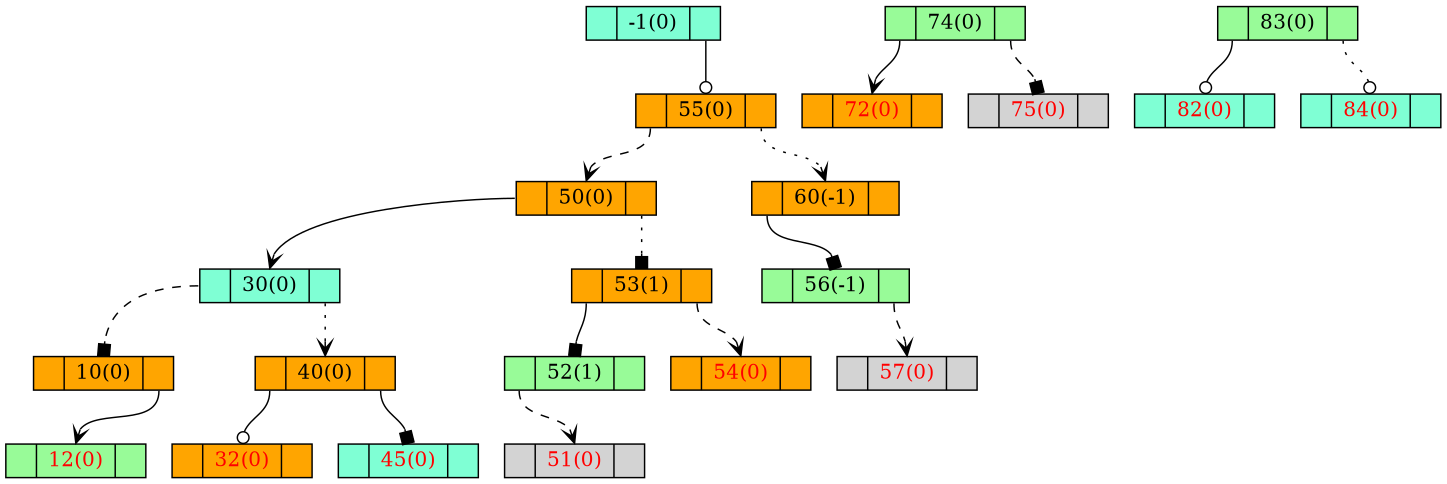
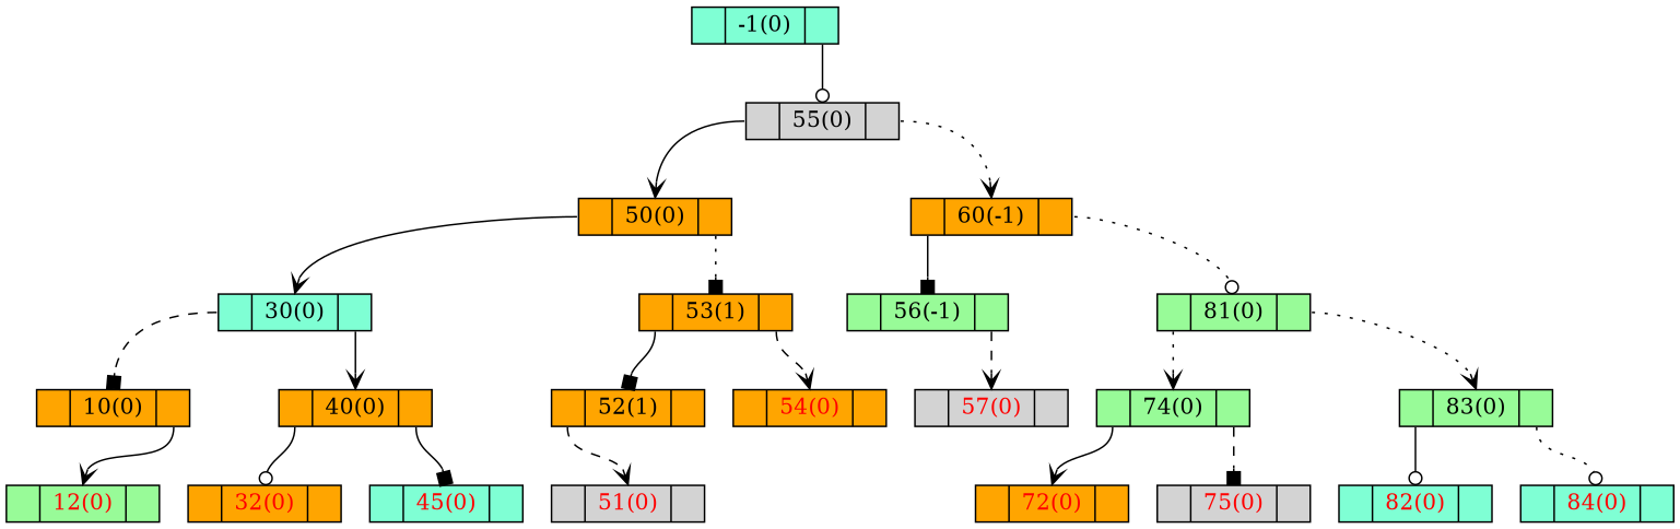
  digraph {
    node [color=black fillcolor=orange shape=record style=filled]
    edge [arrowhead=vee headport=D style=solid tailport=R]
    n1 [fillcolor=aquamarine height=.1 label="<L> |<D> -1(0)|<R> "]
-   n2 [height=.1 label="<L> |<D> 55(0)|<R> "]
+   n2 [fillcolor=lightgrey height=.1 label="<L> |<D> 55(0)|<R> "]
    n3 [height=.1 label="<L> |<D> 50(0)|<R> "]
    n4 [height=.1 label="<L> |<D> 60(-1)|<R> "]
    n5 [fillcolor=aquamarine height=.1 label="<L> |<D> 30(0)|<R> "]
    n6 [height=.1 label="<L> |<D> 53(1)|<R> "]
    n7 [fillcolor=palegreen height=.1 label="<L> |<D> 56(-1)|<R> "]
+   n8 [fillcolor=palegreen height=.1 label="<L> |<D> 81(0)|<R> "]
    n9 [height=.1 label="<L> |<D> 10(0)|<R> "]
    n10 [height=.1 label="<L> |<D> 40(0)|<R> "]
-   n11 [fillcolor=palegreen height=.1 label="<L> |<D> 52(1)|<R> "]
+   n11 [height=.1 label="<L> |<D> 52(1)|<R> "]
    n12 [fontcolor=red height=.1 label="<L> |<D> 54(0)|<R> "]
    n13 [fillcolor=lightgrey fontcolor=red height=.1 label="<L> |<D> 57(0)|<R> "]
    n14 [fillcolor=palegreen height=.1 label="<L> |<D> 74(0)|<R> "]
    n15 [fillcolor=palegreen height=.1 label="<L> |<D> 83(0)|<R> "]
    n16 [fillcolor=palegreen fontcolor=red height=.1 label="<L> |<D> 12(0)|<R> "]
    n17 [fontcolor=red height=.1 label="<L> |<D> 32(0)|<R> "]
    n18 [fillcolor=aquamarine fontcolor=red height=.1 label="<L> |<D> 45(0)|<R> "]
    n19 [fillcolor=lightgrey fontcolor=red height=.1 label="<L> |<D> 51(0)|<R> "]
    n20 [fontcolor=red height=.1 label="<L> |<D> 72(0)|<R> "]
    n21 [fillcolor=lightgrey fontcolor=red height=.1 label="<L> |<D> 75(0)|<R> "]
    n22 [fillcolor=aquamarine fontcolor=red height=.1 label="<L> |<D> 82(0)|<R> "]
    n23 [fillcolor=aquamarine fontcolor=red height=.1 label="<L> |<D> 84(0)|<R> "]
    n1 -> n2 [arrowhead=odot]
-   n2 -> n3 [style=dashed tailport=L]
+   n2 -> n3 [tailport=L]
    n2 -> n4 [style=dotted]
    n3 -> n5 [tailport=L]
    n3 -> n6 [arrowhead=box style=dotted]
    n4 -> n7 [arrowhead=box tailport=L]
+   n4 -> n8 [arrowhead=odot style=dotted]
    n5 -> n9 [arrowhead=box style=dashed tailport=L]
-   n5 -> n10 [style=dotted]
+   n5 -> n10
    n6 -> n11 [arrowhead=box tailport=L]
    n6 -> n12 [style=dashed]
    n7 -> n13 [style=dashed]
+   n8 -> n14 [style=dotted tailport=L]
+   n8 -> n15 [style=dotted]
    n9 -> n16
    n10 -> n17 [arrowhead=odot tailport=L]
    n10 -> n18 [arrowhead=box]
    n11 -> n19 [style=dashed tailport=L]
    n14 -> n20 [tailport=L]
    n14 -> n21 [arrowhead=box style=dashed]
    n15 -> n22 [arrowhead=odot tailport=L]
    n15 -> n23 [arrowhead=odot style=dotted]
  }
